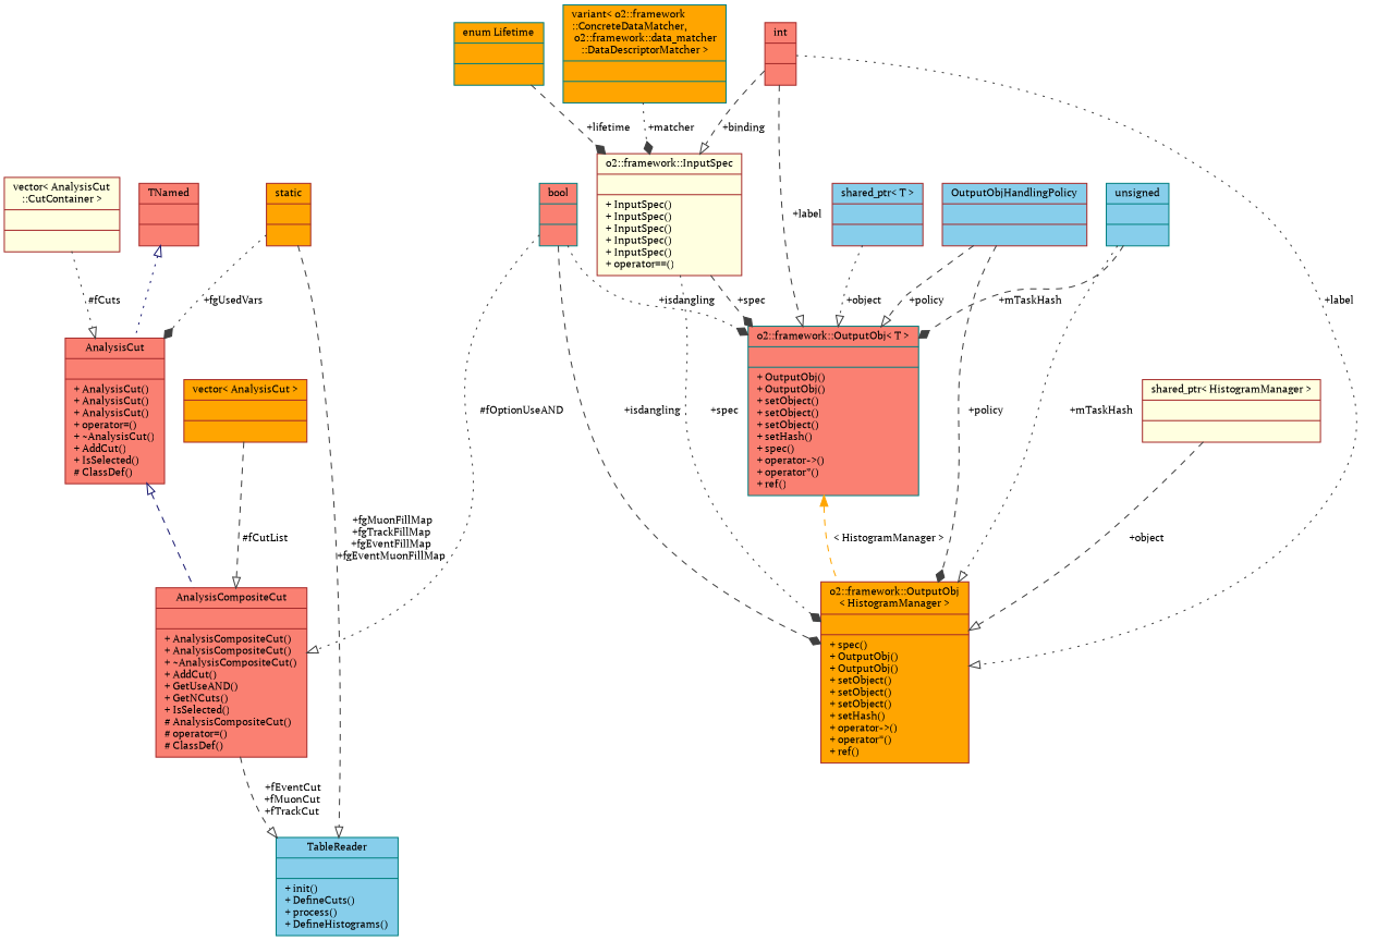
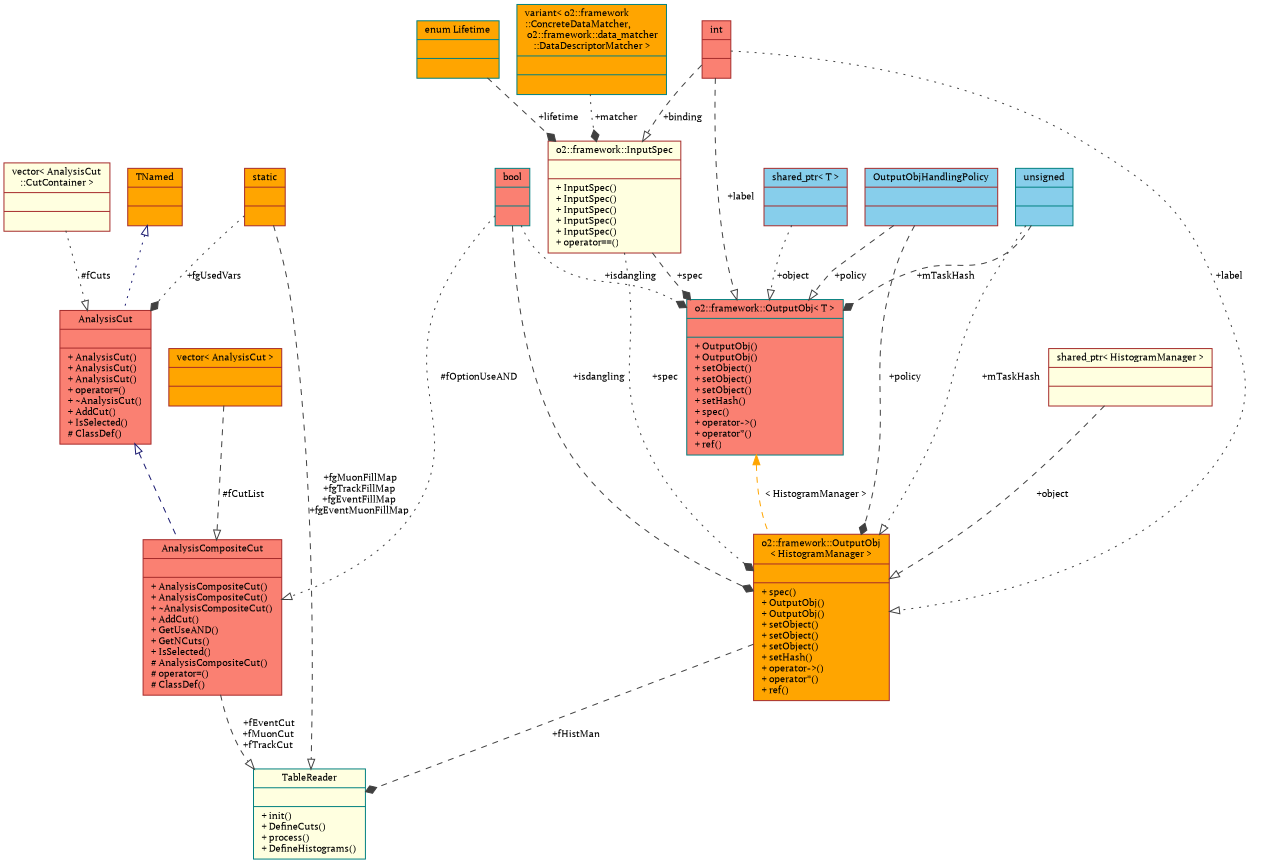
  digraph {
    fontname="PT Serif"
    node [color=brown fillcolor=salmon fontname="PT Serif" fontsize=10 shape=record style=filled]
    edge [arrowhead=onormal color=grey25 fontname="PT Serif" fontsize=10 labelfontname=Helvetica labelfontsize=10 style=dashed]
-   n1 [color=teal fillcolor=skyblue fontcolor=black height=0.2 label="{TableReader\n||+ init()\l+ DefineCuts()\l+ process()\l+ DefineHistograms()\l}" width=0.4]
+   n1 [color=teal fillcolor=lightyellow fontcolor=black height=0.2 label="{TableReader\n||+ init()\l+ DefineCuts()\l+ process()\l+ DefineHistograms()\l}" width=0.4]
    n2 [height=0.2 label="{AnalysisCompositeCut\n||+ AnalysisCompositeCut()\l+ AnalysisCompositeCut()\l+ ~AnalysisCompositeCut()\l+ AddCut()\l+ GetUseAND()\l+ GetNCuts()\l+ IsSelected()\l# AnalysisCompositeCut()\l# operator=()\l# ClassDef()\l}" width=0.4]
    n3 [height=0.2 label="{AnalysisCut\n||+ AnalysisCut()\l+ AnalysisCut()\l+ AnalysisCut()\l+ operator=()\l+ ~AnalysisCut()\l+ AddCut()\l+ IsSelected()\l# ClassDef()\l}" width=0.4]
-   n4 [height=0.2 label="{TNamed\n||}" width=0.4]
+   n4 [fillcolor=orange height=0.2 label="{TNamed\n||}" width=0.4]
    n5 [fillcolor=lightyellow height=0.2 label="{vector\< AnalysisCut\l::CutContainer \>\n||}" width=0.4]
    n6 [fillcolor=orange height=0.2 label="{static\n||}" width=0.4]
    n7 [fillcolor=orange height=0.2 label="{vector\< AnalysisCut \>\n||}" width=0.4]
    n8 [color=teal height=0.2 label="{bool\n||}" width=0.4]
    n9 [fillcolor=orange height=0.2 label="{o2::framework::OutputObj\l\< HistogramManager \>\n||+ spec()\l+ OutputObj()\l+ OutputObj()\l+ setObject()\l+ setObject()\l+ setObject()\l+ setHash()\l+ operator-\>()\l+ operator*()\l+ ref()\l}" width=0.4]
    n10 [color=teal height=0.2 label="{o2::framework::OutputObj\< T \>\n||+ OutputObj()\l+ OutputObj()\l+ setObject()\l+ setObject()\l+ setObject()\l+ setHash()\l+ spec()\l+ operator-\>()\l+ operator*()\l+ ref()\l}" width=0.4]
    n11 [fillcolor=lightyellow height=0.2 label="{shared_ptr\< HistogramManager \>\n||}" width=0.4]
    n12 [fillcolor=skyblue height=0.2 label="{OutputObjHandlingPolicy\n||}" width=0.4]
    n13 [height=0.2 label="{int\n||}" width=0.4]
    n14 [fillcolor=lightyellow height=0.2 label="{o2::framework::InputSpec\n||+ InputSpec()\l+ InputSpec()\l+ InputSpec()\l+ InputSpec()\l+ InputSpec()\l+ operator==()\l}" width=0.4]
    n15 [color=teal fillcolor=orange height=0.2 label="{enum Lifetime\n||}" width=0.4]
    n16 [color=teal fillcolor=orange height=0.2 label="{variant\< o2::framework\l::ConcreteDataMatcher,\l o2::framework::data_matcher\l::DataDescriptorMatcher \>\n||}" width=0.4]
    n17 [color=teal fillcolor=skyblue height=0.2 label="{unsigned\n||}" width=0.4]
    n18 [fillcolor=skyblue height=0.2 label="{shared_ptr\< T \>\n||}" width=0.4]
    n2 -> n1 [label=" +fEventCut\n+fMuonCut\n+fTrackCut"]
    n3 -> n2 [arrowtail=onormal color=midnightblue dir=back arrowhead=""]
    n4 -> n3 [arrowtail=onormal color=midnightblue dir=back style=dotted arrowhead=""]
    n5 -> n3 [label=" #fCuts" style=dotted]
    n6 -> n1 [label=" +fgMuonFillMap\n+fgTrackFillMap\n+fgEventFillMap\n+fgEventMuonFillMap"]
    n6 -> n3 [arrowhead=diamond label=" +fgUsedVars" style=dotted]
    n7 -> n2 [label=" #fCutList"]
    n8 -> n2 [label=" #fOptionUseAND" style=dotted]
    n8 -> n9 [arrowhead=diamond label=" +isdangling"]
    n8 -> n10 [arrowhead=diamond label=" +isdangling" style=dotted]
+   n9 -> n1 [arrowhead=diamond label=" +fHistMan"]
    n10 -> n9 [color=orange dir=back label=" \< HistogramManager \>" arrowhead=""]
    n11 -> n9 [label=" +object"]
    n12 -> n9 [arrowhead=diamond label=" +policy"]
    n12 -> n10 [label=" +policy"]
    n13 -> n9 [label=" +label" style=dotted]
    n13 -> n10 [label=" +label"]
    n13 -> n14 [label=" +binding"]
    n14 -> n9 [arrowhead=diamond label=" +spec" style=dotted]
    n14 -> n10 [arrowhead=diamond label=" +spec"]
    n15 -> n14 [arrowhead=diamond label=" +lifetime"]
    n16 -> n14 [arrowhead=diamond label=" +matcher" style=dotted]
    n17 -> n9 [label=" +mTaskHash" style=dotted]
    n17 -> n10 [arrowhead=diamond label=" +mTaskHash"]
    n18 -> n10 [label=" +object" style=dotted]
  }
